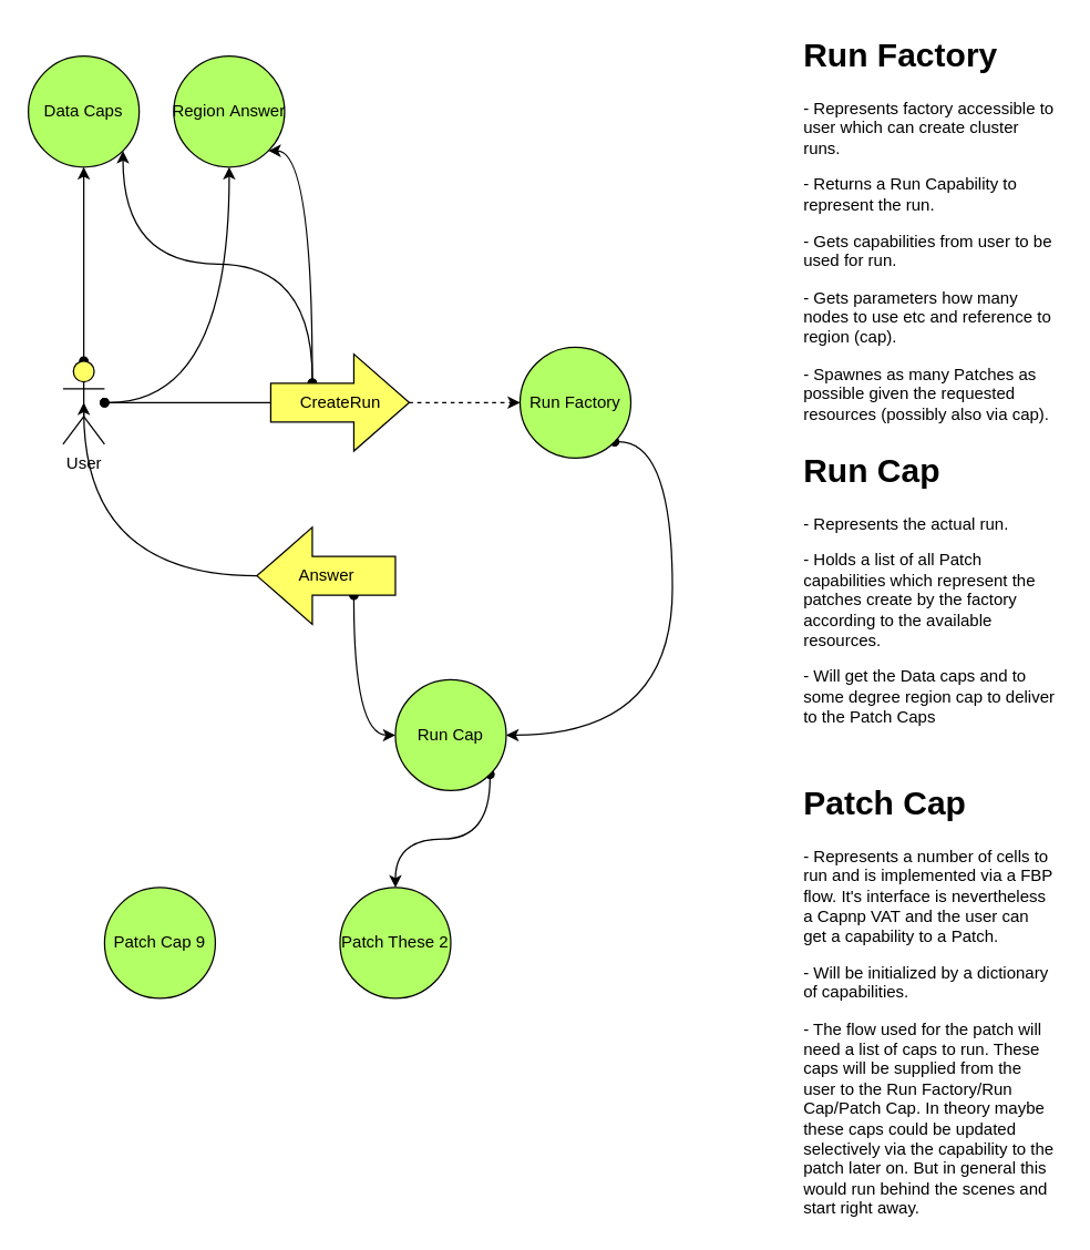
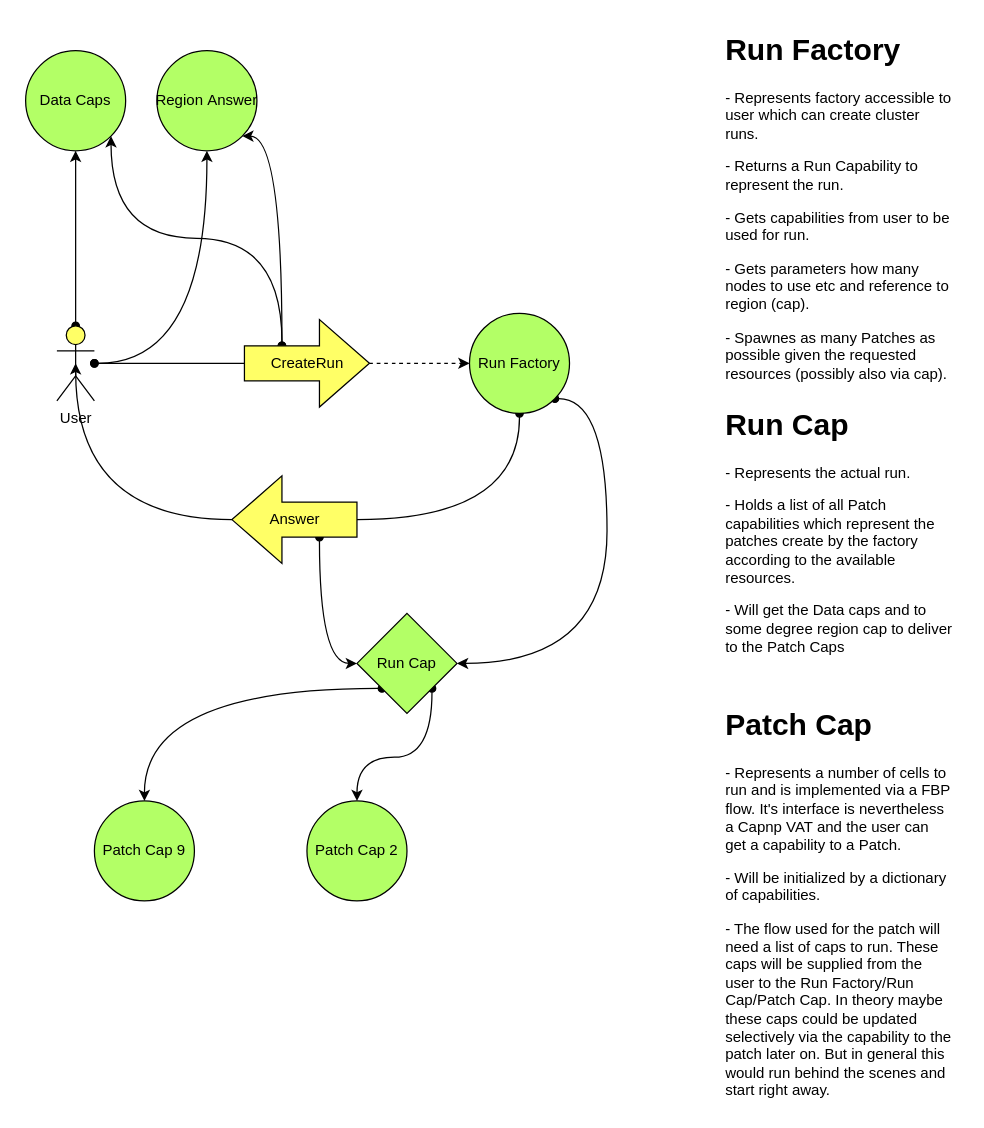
  <mxCell id="0" />
  <mxCell id="1" parent="0" />
+ <mxCell id="2" style="edgeStyle=orthogonalEdgeStyle;curved=1;jumpStyle=none;orthogonalLoop=1;jettySize=auto;html=1;exitX=0.5;exitY=1;exitDx=0;exitDy=0;entryX=0;entryY=0.5;entryDx=0;entryDy=0;entryPerimeter=0;startArrow=oval;startFill=1;endArrow=none;endFill=0;" edge="1" parent="1" source="4" target="21"><mxGeometry relative="1" as="geometry" /></mxCell>
  <mxCell id="3" style="edgeStyle=orthogonalEdgeStyle;curved=1;jumpStyle=none;orthogonalLoop=1;jettySize=auto;html=1;exitX=1;exitY=1;exitDx=0;exitDy=0;entryX=1;entryY=0.5;entryDx=0;entryDy=0;startArrow=oval;startFill=1;endArrow=classic;endFill=1;" edge="1" parent="1" source="4" target="7"><mxGeometry relative="1" as="geometry"><Array as="points"><mxPoint x="485" y="318" /><mxPoint x="485" y="530" /></Array></mxGeometry></mxCell>
  <mxCell id="4" value="&lt;font color=&quot;#000000&quot;&gt;Run Factory&lt;/font&gt;" style="ellipse;whiteSpace=wrap;html=1;aspect=fixed;comic=0;sketch=0;shadow=0;fillColor=#B3FF66;" vertex="1" parent="1"><mxGeometry x="375" y="250" width="80" height="80" as="geometry" /></mxCell>
+ <mxCell id="5" style="edgeStyle=orthogonalEdgeStyle;curved=1;jumpStyle=none;orthogonalLoop=1;jettySize=auto;html=1;exitX=0;exitY=1;exitDx=0;exitDy=0;entryX=0.5;entryY=0;entryDx=0;entryDy=0;startArrow=oval;startFill=1;endArrow=classic;endFill=1;" edge="1" parent="1" source="7" target="23"><mxGeometry relative="1" as="geometry" /></mxCell>
  <mxCell id="6" style="edgeStyle=orthogonalEdgeStyle;curved=1;jumpStyle=none;orthogonalLoop=1;jettySize=auto;html=1;exitX=1;exitY=1;exitDx=0;exitDy=0;entryX=0.5;entryY=0;entryDx=0;entryDy=0;startArrow=oval;startFill=1;endArrow=classic;endFill=1;" edge="1" parent="1" source="7" target="24"><mxGeometry relative="1" as="geometry" /></mxCell>
- <mxCell id="7" value="&lt;font color=&quot;#000000&quot;&gt;Run Cap&lt;/font&gt;" style="ellipse;whiteSpace=wrap;html=1;aspect=fixed;fillColor=#B3FF66;" vertex="1" parent="1"><mxGeometry x="285" y="490" width="80" height="80" as="geometry" /></mxCell>
+ <mxCell id="7" value="&lt;font color=&quot;#000000&quot;&gt;Run Cap&lt;/font&gt;" style="rhombus;whiteSpace=wrap;html=1;aspect=fixed;fillColor=#B3FF66;" vertex="1" parent="1"><mxGeometry x="285" y="490" width="80" height="80" as="geometry" /></mxCell>
  <mxCell id="8" style="edgeStyle=orthogonalEdgeStyle;orthogonalLoop=1;jettySize=auto;html=1;entryX=0.5;entryY=1;entryDx=0;entryDy=0;jumpStyle=none;curved=1;startArrow=oval;startFill=1;" edge="1" parent="1" source="11" target="13"><mxGeometry relative="1" as="geometry" /></mxCell>
  <mxCell id="9" style="edgeStyle=orthogonalEdgeStyle;orthogonalLoop=1;jettySize=auto;html=1;entryX=0.5;entryY=1;entryDx=0;entryDy=0;jumpStyle=none;curved=1;startArrow=oval;startFill=1;" edge="1" parent="1" source="11" target="14"><mxGeometry relative="1" as="geometry" /></mxCell>
  <mxCell id="10" style="edgeStyle=orthogonalEdgeStyle;curved=1;jumpStyle=none;orthogonalLoop=1;jettySize=auto;html=1;entryX=0;entryY=0.5;entryDx=0;entryDy=0;entryPerimeter=0;endArrow=none;endFill=0;startArrow=oval;startFill=1;" edge="1" parent="1" source="11" target="18"><mxGeometry relative="1" as="geometry"><mxPoint x="185" y="290" as="targetPoint" /></mxGeometry></mxCell>
  <mxCell id="11" value="User" style="shape=umlActor;verticalLabelPosition=bottom;verticalAlign=top;html=1;outlineConnect=0;fillColor=#FFFF66;" vertex="1" parent="1"><mxGeometry x="45" y="260" width="30" height="60" as="geometry" /></mxCell>
  <mxCell id="12" value="&lt;h1&gt;Run Factory&lt;/h1&gt;&lt;p&gt;- Represents factory accessible to user which can create cluster runs.&lt;/p&gt;&lt;p&gt;- Returns a Run Capability to represent the run.&lt;/p&gt;&lt;p&gt;- Gets capabilities from user to be used for run.&lt;/p&gt;&lt;p&gt;- Gets parameters how many nodes to use etc and reference to region (cap).&lt;/p&gt;&lt;p&gt;- Spawnes as many Patches as possible given the requested resources (possibly also via cap).&lt;/p&gt;" style="text;html=1;strokeColor=none;fillColor=none;spacing=5;spacingTop=-20;whiteSpace=wrap;overflow=hidden;rounded=0;shadow=0;comic=0;sketch=0;" vertex="1" parent="1"><mxGeometry x="575" y="20" width="190" height="290" as="geometry" /></mxCell>
  <mxCell id="13" value="&lt;font color=&quot;#000000&quot;&gt;Data Caps&lt;/font&gt;" style="ellipse;whiteSpace=wrap;html=1;aspect=fixed;comic=0;sketch=0;shadow=0;fillColor=#B3FF66;" vertex="1" parent="1"><mxGeometry x="20" y="40" width="80" height="80" as="geometry" /></mxCell>
  <mxCell id="14" value="&lt;font color=&quot;#000000&quot;&gt;Region&amp;nbsp;Answer&lt;br&gt;&lt;/font&gt;" style="ellipse;whiteSpace=wrap;html=1;aspect=fixed;comic=0;sketch=0;shadow=0;fillColor=#B3FF66;" vertex="1" parent="1"><mxGeometry x="125" y="40" width="80" height="80" as="geometry" /></mxCell>
  <mxCell id="15" style="edgeStyle=orthogonalEdgeStyle;curved=1;jumpStyle=none;orthogonalLoop=1;jettySize=auto;html=1;entryX=0;entryY=0.5;entryDx=0;entryDy=0;dashed=1;" edge="1" parent="1" source="18" target="4"><mxGeometry relative="1" as="geometry" /></mxCell>
  <mxCell id="16" style="edgeStyle=orthogonalEdgeStyle;curved=1;jumpStyle=none;orthogonalLoop=1;jettySize=auto;html=1;exitX=0;exitY=0;exitDx=30;exitDy=21;exitPerimeter=0;entryX=1;entryY=1;entryDx=0;entryDy=0;startArrow=oval;startFill=1;endArrow=classic;endFill=1;" edge="1" parent="1" source="18" target="13"><mxGeometry relative="1" as="geometry"><Array as="points"><mxPoint x="225" y="190" /><mxPoint x="88" y="190" /></Array></mxGeometry></mxCell>
  <mxCell id="17" style="edgeStyle=orthogonalEdgeStyle;curved=1;jumpStyle=none;orthogonalLoop=1;jettySize=auto;html=1;exitX=0;exitY=0;exitDx=30;exitDy=21;exitPerimeter=0;entryX=1;entryY=1;entryDx=0;entryDy=0;startArrow=oval;startFill=1;endArrow=classic;endFill=1;" edge="1" parent="1" source="18" target="14"><mxGeometry relative="1" as="geometry"><Array as="points"><mxPoint x="225" y="108" /></Array></mxGeometry></mxCell>
  <mxCell id="18" value="&lt;font color=&quot;#000000&quot;&gt;CreateRun&lt;/font&gt;" style="html=1;shadow=0;dashed=0;align=center;verticalAlign=middle;shape=mxgraph.arrows2.arrow;dy=0.6;dx=40;notch=0;fillColor=#FFFF66;" vertex="1" parent="1"><mxGeometry x="195" y="255" width="100" height="70" as="geometry" /></mxCell>
  <mxCell id="19" style="edgeStyle=orthogonalEdgeStyle;curved=1;jumpStyle=none;orthogonalLoop=1;jettySize=auto;html=1;exitX=1;exitY=0.5;exitDx=0;exitDy=0;exitPerimeter=0;entryX=0.5;entryY=0.5;entryDx=0;entryDy=0;entryPerimeter=0;startArrow=none;startFill=0;endArrow=classic;endFill=1;" edge="1" parent="1" source="21" target="11"><mxGeometry relative="1" as="geometry" /></mxCell>
  <mxCell id="20" style="edgeStyle=orthogonalEdgeStyle;curved=1;jumpStyle=none;orthogonalLoop=1;jettySize=auto;html=1;exitX=0;exitY=0;exitDx=30;exitDy=49;exitPerimeter=0;entryX=0;entryY=0.5;entryDx=0;entryDy=0;startArrow=oval;startFill=1;endArrow=classic;endFill=1;" edge="1" parent="1" source="21" target="7"><mxGeometry relative="1" as="geometry"><Array as="points"><mxPoint x="255" y="530" /></Array></mxGeometry></mxCell>
  <mxCell id="21" value="&lt;font color=&quot;#000000&quot;&gt;Answer&lt;/font&gt;" style="html=1;shadow=0;dashed=0;align=center;verticalAlign=middle;shape=mxgraph.arrows2.arrow;dy=0.6;dx=40;flipH=1;notch=0;comic=0;sketch=0;fillColor=#FFFF66;" vertex="1" parent="1"><mxGeometry x="185" y="380" width="100" height="70" as="geometry" /></mxCell>
  <mxCell id="22" value="&lt;h1&gt;Run Cap&lt;/h1&gt;&lt;p&gt;- Represents the actual run.&lt;/p&gt;&lt;p&gt;- Holds a list of all Patch capabilities which represent the patches create by the factory according to the available resources.&lt;/p&gt;&lt;p&gt;- Will get the Data caps and to some degree region cap to deliver to the Patch Caps&lt;/p&gt;" style="text;html=1;strokeColor=none;fillColor=none;spacing=5;spacingTop=-20;whiteSpace=wrap;overflow=hidden;rounded=0;shadow=0;comic=0;sketch=0;" vertex="1" parent="1"><mxGeometry x="575" y="320" width="190" height="210" as="geometry" /></mxCell>
  <mxCell id="23" value="&lt;font color=&quot;#000000&quot;&gt;Patch Cap 9&lt;/font&gt;" style="ellipse;whiteSpace=wrap;html=1;aspect=fixed;comic=0;sketch=0;shadow=0;fillColor=#B3FF66;" vertex="1" parent="1"><mxGeometry x="75" y="640" width="80" height="80" as="geometry" /></mxCell>
- <mxCell id="24" value="&lt;font color=&quot;#000000&quot;&gt;Patch These 2&lt;/font&gt;" style="ellipse;whiteSpace=wrap;html=1;aspect=fixed;comic=0;sketch=0;shadow=0;fillColor=#B3FF66;" vertex="1" parent="1"><mxGeometry x="245" y="640" width="80" height="80" as="geometry" /></mxCell>
+ <mxCell id="24" value="&lt;font color=&quot;#000000&quot;&gt;Patch Cap 2&lt;/font&gt;" style="ellipse;whiteSpace=wrap;html=1;aspect=fixed;comic=0;sketch=0;shadow=0;fillColor=#B3FF66;" vertex="1" parent="1"><mxGeometry x="245" y="640" width="80" height="80" as="geometry" /></mxCell>
  <mxCell id="25" value="&lt;h1&gt;Patch Cap&lt;/h1&gt;&lt;p&gt;- Represents a number of cells to run and is implemented via a FBP flow. It's interface is nevertheless a Capnp VAT and the user can get a capability to a Patch.&lt;/p&gt;&lt;p&gt;- Will be initialized by a dictionary of capabilities.&lt;/p&gt;&lt;p&gt;- The flow used for the patch will need a list of caps to run. These caps will be supplied from the user to the Run Factory/Run Cap/Patch Cap. In theory maybe these caps could be updated selectively via the capability to the patch later on. But in general this would run behind the scenes and start right away.&lt;/p&gt;" style="text;html=1;strokeColor=none;fillColor=none;spacing=5;spacingTop=-20;whiteSpace=wrap;overflow=hidden;rounded=0;shadow=0;comic=0;sketch=0;" vertex="1" parent="1"><mxGeometry x="575" y="560" width="190" height="320" as="geometry" /></mxCell>
